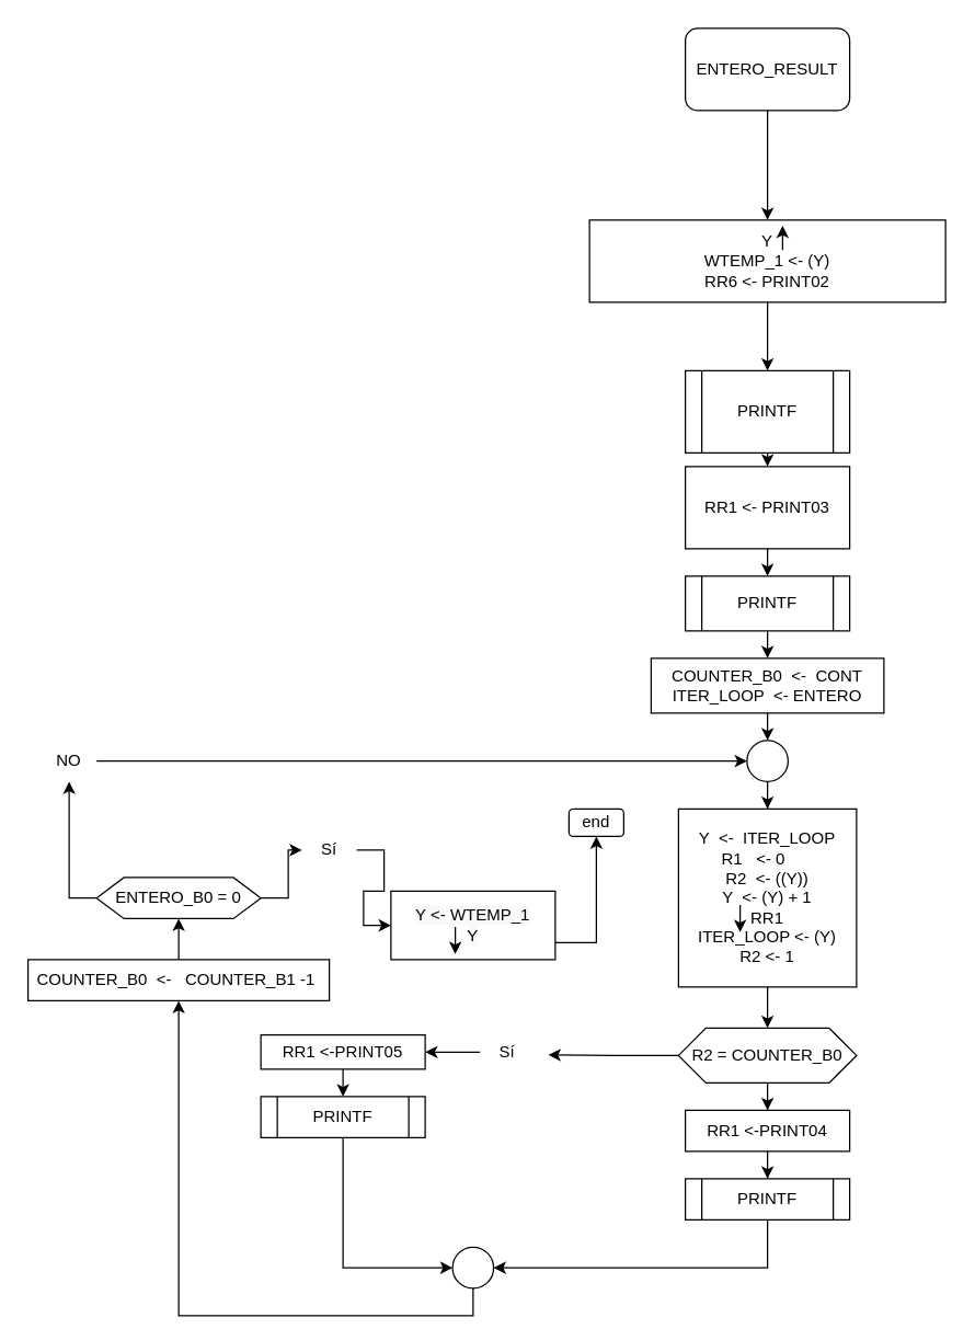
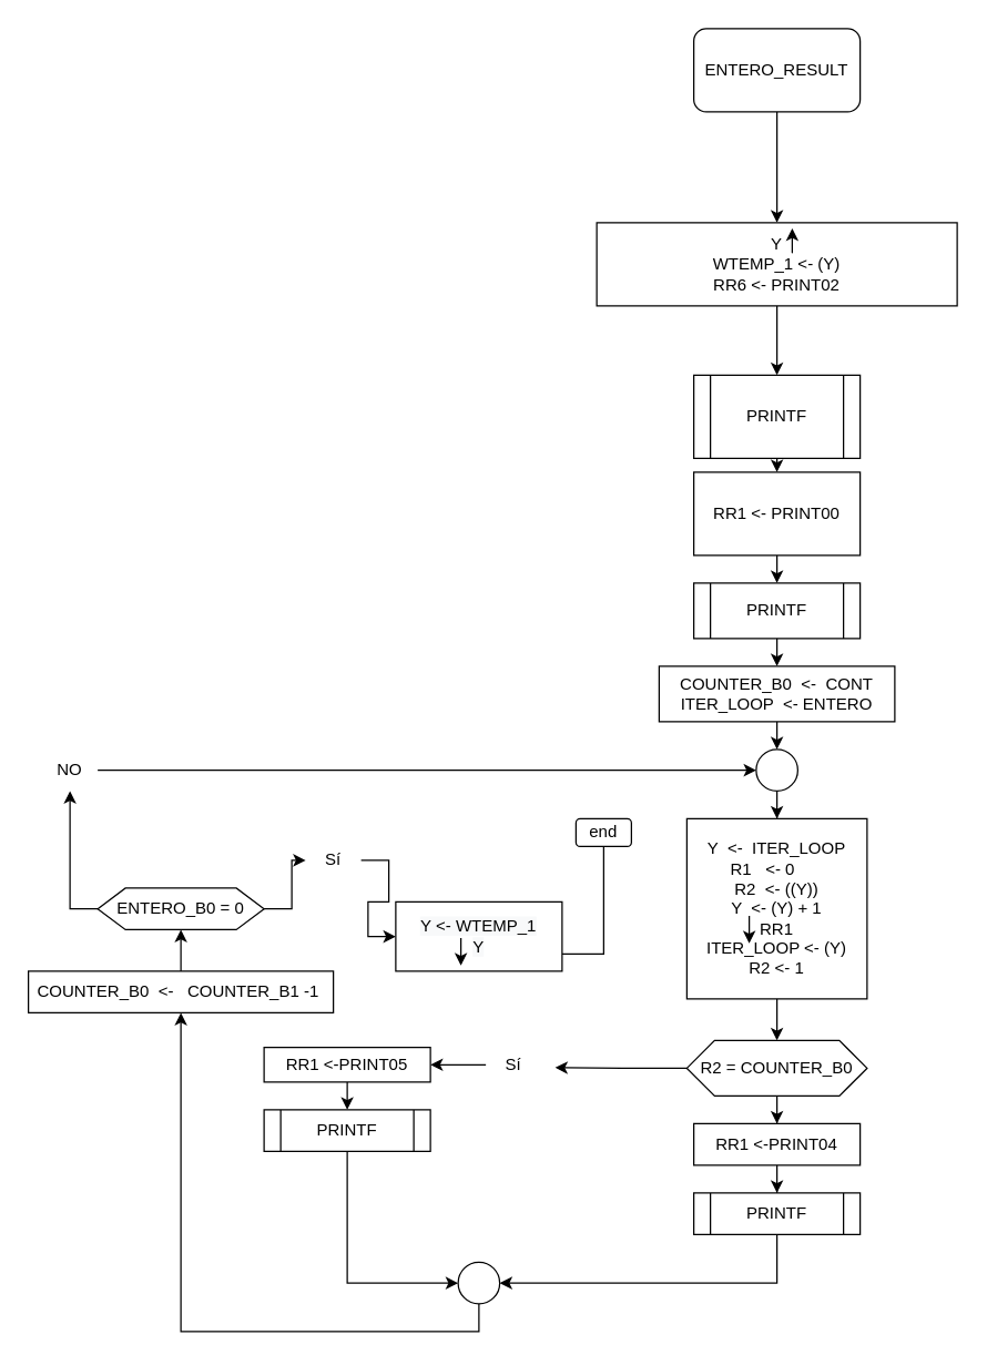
  <mxCell id="0" />
  <mxCell id="1" parent="0" />
  <mxCell id="2" style="edgeStyle=orthogonalEdgeStyle;rounded=0;orthogonalLoop=1;jettySize=auto;html=1;exitX=0.5;exitY=1;exitDx=0;exitDy=0;entryX=0.5;entryY=0;entryDx=0;entryDy=0;" edge="1" parent="1" source="3" target="4"><mxGeometry relative="1" as="geometry" /></mxCell>
  <mxCell id="3" value="ENTERO_RESULT" style="rounded=1;whiteSpace=wrap;html=1;" vertex="1" parent="1"><mxGeometry x="500" y="20" width="120" height="60" as="geometry" /></mxCell>
  <mxCell id="4" value="Y&lt;br&gt;WTEMP_1 &amp;lt;- (Y)&lt;br&gt;RR6 &amp;lt;- PRINT02" style="rounded=0;whiteSpace=wrap;html=1;" vertex="1" parent="1"><mxGeometry x="430" y="160" width="260" height="60" as="geometry" /></mxCell>
  <mxCell id="5" value="" style="endArrow=classic;html=1;" edge="1" parent="1"><mxGeometry width="50" height="50" relative="1" as="geometry"><mxPoint x="571" y="174" as="sourcePoint" /><mxPoint x="571" y="164" as="targetPoint" /><Array as="points"><mxPoint x="571" y="184" /><mxPoint x="571" y="174" /></Array></mxGeometry></mxCell>
  <mxCell id="6" value="" style="endArrow=classic;html=1;exitX=0.5;exitY=1;exitDx=0;exitDy=0;" edge="1" parent="1" source="4"><mxGeometry width="50" height="50" relative="1" as="geometry"><mxPoint x="530" y="200" as="sourcePoint" /><mxPoint x="560" y="270" as="targetPoint" /></mxGeometry></mxCell>
  <mxCell id="7" style="edgeStyle=orthogonalEdgeStyle;rounded=0;orthogonalLoop=1;jettySize=auto;html=1;exitX=0.5;exitY=1;exitDx=0;exitDy=0;entryX=0.5;entryY=0;entryDx=0;entryDy=0;" edge="1" parent="1" source="8"><mxGeometry relative="1" as="geometry"><mxPoint x="560" y="340" as="targetPoint" /></mxGeometry></mxCell>
  <mxCell id="8" value="PRINTF" style="shape=process;whiteSpace=wrap;html=1;backgroundOutline=1;" vertex="1" parent="1"><mxGeometry x="500" y="270" width="120" height="60" as="geometry" /></mxCell>
  <mxCell id="9" style="edgeStyle=orthogonalEdgeStyle;rounded=0;orthogonalLoop=1;jettySize=auto;html=1;exitX=0.5;exitY=1;exitDx=0;exitDy=0;entryX=0.5;entryY=0;entryDx=0;entryDy=0;" edge="1" parent="1" source="14" target="11"><mxGeometry relative="1" as="geometry"><mxPoint x="560" y="445" as="sourcePoint" /></mxGeometry></mxCell>
  <mxCell id="10" style="edgeStyle=orthogonalEdgeStyle;rounded=0;orthogonalLoop=1;jettySize=auto;html=1;exitX=0.5;exitY=1;exitDx=0;exitDy=0;entryX=0.5;entryY=0;entryDx=0;entryDy=0;" edge="1" parent="1" source="11" target="16"><mxGeometry relative="1" as="geometry" /></mxCell>
  <mxCell id="11" value="PRINTF" style="shape=process;whiteSpace=wrap;html=1;backgroundOutline=1;" vertex="1" parent="1"><mxGeometry x="500" y="420" width="120" height="40" as="geometry" /></mxCell>
  <mxCell id="12" style="edgeStyle=orthogonalEdgeStyle;rounded=0;orthogonalLoop=1;jettySize=auto;html=1;exitX=0.5;exitY=1;exitDx=0;exitDy=0;entryX=0.5;entryY=0;entryDx=0;entryDy=0;" edge="1" parent="1" source="13" target="21"><mxGeometry relative="1" as="geometry" /></mxCell>
  <mxCell id="13" value="Y &amp;nbsp;&amp;lt;- &amp;nbsp;ITER_LOOP&lt;br&gt;R1 &amp;nbsp; &amp;lt;- 0 &amp;nbsp; &amp;nbsp; &amp;nbsp;&lt;br&gt;R2 &amp;nbsp;&amp;lt;- ((Y))&lt;br&gt;Y &amp;nbsp;&amp;lt;- (Y) + 1&lt;br&gt;RR1&lt;br&gt;ITER_LOOP &amp;lt;- (Y)&lt;br&gt;R2 &amp;lt;- 1" style="whiteSpace=wrap;html=1;aspect=fixed;" vertex="1" parent="1"><mxGeometry x="495" y="590" width="130" height="130" as="geometry" /></mxCell>
- <mxCell id="14" value="&lt;span&gt;RR1 &amp;lt;- PRINT03&lt;/span&gt;" style="rounded=0;whiteSpace=wrap;html=1;" vertex="1" parent="1"><mxGeometry x="500" y="340" width="120" height="60" as="geometry" /></mxCell>
+ <mxCell id="14" value="&lt;span&gt;RR1 &amp;lt;- PRINT00&lt;/span&gt;" style="rounded=0;whiteSpace=wrap;html=1;" vertex="1" parent="1"><mxGeometry x="500" y="340" width="120" height="60" as="geometry" /></mxCell>
  <mxCell id="15" style="edgeStyle=orthogonalEdgeStyle;rounded=0;orthogonalLoop=1;jettySize=auto;html=1;exitX=0.5;exitY=1;exitDx=0;exitDy=0;entryX=0.5;entryY=0;entryDx=0;entryDy=0;" edge="1" parent="1" source="16" target="18"><mxGeometry relative="1" as="geometry" /></mxCell>
  <mxCell id="16" value="&lt;span&gt;COUNTER_B0 &amp;nbsp;&amp;lt;- &amp;nbsp;CONT&lt;/span&gt;&lt;br&gt;&lt;span&gt;ITER_LOOP &amp;nbsp;&amp;lt;- ENTERO&lt;/span&gt;" style="rounded=0;whiteSpace=wrap;html=1;" vertex="1" parent="1"><mxGeometry x="475" y="480" width="170" height="40" as="geometry" /></mxCell>
  <mxCell id="17" style="edgeStyle=orthogonalEdgeStyle;rounded=0;orthogonalLoop=1;jettySize=auto;html=1;exitX=0.5;exitY=1;exitDx=0;exitDy=0;" edge="1" parent="1" source="18" target="13"><mxGeometry relative="1" as="geometry" /></mxCell>
  <mxCell id="18" value="" style="ellipse;whiteSpace=wrap;html=1;aspect=fixed;" vertex="1" parent="1"><mxGeometry x="545" y="540" width="30" height="30" as="geometry" /></mxCell>
  <mxCell id="19" style="edgeStyle=orthogonalEdgeStyle;rounded=0;orthogonalLoop=1;jettySize=auto;html=1;exitX=0.5;exitY=1;exitDx=0;exitDy=0;" edge="1" parent="1" source="21" target="23"><mxGeometry relative="1" as="geometry" /></mxCell>
  <mxCell id="20" style="edgeStyle=orthogonalEdgeStyle;rounded=0;orthogonalLoop=1;jettySize=auto;html=1;exitX=0;exitY=0.5;exitDx=0;exitDy=0;" edge="1" parent="1" source="21"><mxGeometry relative="1" as="geometry"><mxPoint x="400" y="769.588" as="targetPoint" /></mxGeometry></mxCell>
  <mxCell id="21" value="R2 = COUNTER_B0" style="shape=hexagon;perimeter=hexagonPerimeter2;whiteSpace=wrap;html=1;fixedSize=1;" vertex="1" parent="1"><mxGeometry x="495" y="750" width="130" height="40" as="geometry" /></mxCell>
  <mxCell id="22" style="edgeStyle=orthogonalEdgeStyle;rounded=0;orthogonalLoop=1;jettySize=auto;html=1;" edge="1" parent="1" source="23" target="25"><mxGeometry relative="1" as="geometry" /></mxCell>
  <mxCell id="23" value="RR1 &amp;lt;-PRINT04" style="rounded=0;whiteSpace=wrap;html=1;" vertex="1" parent="1"><mxGeometry x="500" y="810" width="120" height="30" as="geometry" /></mxCell>
  <mxCell id="24" style="edgeStyle=orthogonalEdgeStyle;rounded=0;orthogonalLoop=1;jettySize=auto;html=1;exitX=0.5;exitY=1;exitDx=0;exitDy=0;entryX=1;entryY=0.5;entryDx=0;entryDy=0;" edge="1" parent="1" source="25" target="27"><mxGeometry relative="1" as="geometry" /></mxCell>
  <mxCell id="25" value="PRINTF" style="shape=process;whiteSpace=wrap;html=1;backgroundOutline=1;" vertex="1" parent="1"><mxGeometry x="500" y="860" width="120" height="30" as="geometry" /></mxCell>
  <mxCell id="26" style="edgeStyle=orthogonalEdgeStyle;rounded=0;orthogonalLoop=1;jettySize=auto;html=1;exitX=0.5;exitY=1;exitDx=0;exitDy=0;entryX=0.5;entryY=1;entryDx=0;entryDy=0;" edge="1" parent="1" source="27" target="35"><mxGeometry relative="1" as="geometry" /></mxCell>
  <mxCell id="27" value="" style="ellipse;whiteSpace=wrap;html=1;aspect=fixed;" vertex="1" parent="1"><mxGeometry x="330" y="910" width="30" height="30" as="geometry" /></mxCell>
  <mxCell id="28" style="edgeStyle=orthogonalEdgeStyle;rounded=0;orthogonalLoop=1;jettySize=auto;html=1;exitX=0;exitY=0.5;exitDx=0;exitDy=0;" edge="1" parent="1" source="29" target="31"><mxGeometry relative="1" as="geometry" /></mxCell>
  <mxCell id="29" value="Sí" style="text;html=1;strokeColor=none;fillColor=none;align=center;verticalAlign=middle;whiteSpace=wrap;rounded=0;" vertex="1" parent="1"><mxGeometry x="350" y="757.5" width="40" height="20" as="geometry" /></mxCell>
  <mxCell id="30" style="edgeStyle=orthogonalEdgeStyle;rounded=0;orthogonalLoop=1;jettySize=auto;html=1;exitX=0.5;exitY=1;exitDx=0;exitDy=0;entryX=0.5;entryY=0;entryDx=0;entryDy=0;" edge="1" parent="1" source="31" target="33"><mxGeometry relative="1" as="geometry" /></mxCell>
  <mxCell id="31" value="RR1 &amp;lt;-PRINT05" style="rounded=0;whiteSpace=wrap;html=1;" vertex="1" parent="1"><mxGeometry x="190" y="755" width="120" height="25" as="geometry" /></mxCell>
  <mxCell id="32" style="edgeStyle=orthogonalEdgeStyle;rounded=0;orthogonalLoop=1;jettySize=auto;html=1;exitX=0.5;exitY=1;exitDx=0;exitDy=0;entryX=0;entryY=0.5;entryDx=0;entryDy=0;" edge="1" parent="1" source="33" target="27"><mxGeometry relative="1" as="geometry" /></mxCell>
  <mxCell id="33" value="PRINTF" style="shape=process;whiteSpace=wrap;html=1;backgroundOutline=1;" vertex="1" parent="1"><mxGeometry x="190" y="800" width="120" height="30" as="geometry" /></mxCell>
  <mxCell id="34" style="edgeStyle=orthogonalEdgeStyle;rounded=0;orthogonalLoop=1;jettySize=auto;html=1;exitX=0.5;exitY=0;exitDx=0;exitDy=0;entryX=0.5;entryY=1;entryDx=0;entryDy=0;" edge="1" parent="1" source="35" target="38"><mxGeometry relative="1" as="geometry" /></mxCell>
  <mxCell id="35" value="COUNTER_B0 &amp;nbsp;&amp;lt;- &amp;nbsp; COUNTER_B1 -1&amp;nbsp;" style="rounded=0;whiteSpace=wrap;html=1;" vertex="1" parent="1"><mxGeometry x="20" y="700" width="220" height="30" as="geometry" /></mxCell>
  <mxCell id="36" style="edgeStyle=orthogonalEdgeStyle;rounded=0;orthogonalLoop=1;jettySize=auto;html=1;exitX=0;exitY=0.5;exitDx=0;exitDy=0;" edge="1" parent="1" source="38"><mxGeometry relative="1" as="geometry"><mxPoint x="50" y="570" as="targetPoint" /></mxGeometry></mxCell>
  <mxCell id="37" style="edgeStyle=orthogonalEdgeStyle;rounded=0;orthogonalLoop=1;jettySize=auto;html=1;entryX=0;entryY=0.5;entryDx=0;entryDy=0;" edge="1" parent="1" source="38" target="42"><mxGeometry relative="1" as="geometry" /></mxCell>
  <mxCell id="38" value="ENTERO_B0 = 0" style="shape=hexagon;perimeter=hexagonPerimeter2;whiteSpace=wrap;html=1;fixedSize=1;" vertex="1" parent="1"><mxGeometry x="70" y="640" width="120" height="30" as="geometry" /></mxCell>
  <mxCell id="39" style="edgeStyle=orthogonalEdgeStyle;rounded=0;orthogonalLoop=1;jettySize=auto;html=1;exitX=1;exitY=0.5;exitDx=0;exitDy=0;entryX=0;entryY=0.5;entryDx=0;entryDy=0;" edge="1" parent="1" source="40" target="18"><mxGeometry relative="1" as="geometry" /></mxCell>
  <mxCell id="40" value="NO" style="text;html=1;strokeColor=none;fillColor=none;align=center;verticalAlign=middle;whiteSpace=wrap;rounded=0;" vertex="1" parent="1"><mxGeometry x="30" y="545" width="40" height="20" as="geometry" /></mxCell>
  <mxCell id="41" style="edgeStyle=orthogonalEdgeStyle;rounded=0;orthogonalLoop=1;jettySize=auto;html=1;exitX=1;exitY=0.5;exitDx=0;exitDy=0;entryX=0;entryY=0.5;entryDx=0;entryDy=0;" edge="1" parent="1" source="42" target="44"><mxGeometry relative="1" as="geometry" /></mxCell>
  <mxCell id="42" value="Sí" style="text;html=1;strokeColor=none;fillColor=none;align=center;verticalAlign=middle;whiteSpace=wrap;rounded=0;" vertex="1" parent="1"><mxGeometry x="220" y="610" width="40" height="20" as="geometry" /></mxCell>
- <mxCell id="43" style="edgeStyle=orthogonalEdgeStyle;rounded=0;orthogonalLoop=1;jettySize=auto;html=1;exitX=1;exitY=0.75;exitDx=0;exitDy=0;" edge="1" parent="1" source="44" target="45"><mxGeometry relative="1" as="geometry" /></mxCell>
+ <mxCell id="43" style="edgeStyle=orthogonalEdgeStyle;rounded=0;orthogonalLoop=1;jettySize=auto;html=1;exitX=1;exitY=0.75;exitDx=0;exitDy=0;endArrow=none;" edge="1" parent="1" source="44" target="45"><mxGeometry relative="1" as="geometry" /></mxCell>
  <mxCell id="44" value="&lt;span style=&quot;color: rgb(0 , 0 , 0) ; font-family: &amp;#34;helvetica&amp;#34; ; font-size: 12px ; font-style: normal ; font-weight: normal ; letter-spacing: normal ; text-align: center ; text-indent: 0px ; text-transform: none ; word-spacing: 0px ; background-color: rgb(248 , 249 , 250) ; text-decoration: none ; display: inline ; float: none&quot;&gt;Y &amp;lt;- WTEMP_1&lt;br&gt;Y&lt;br&gt;&lt;/span&gt;" style="rounded=0;whiteSpace=wrap;html=1;" vertex="1" parent="1"><mxGeometry x="285" y="650" width="120" height="50" as="geometry" /></mxCell>
  <mxCell id="45" value="end" style="rounded=1;whiteSpace=wrap;html=1;" vertex="1" parent="1"><mxGeometry x="415" y="590" width="40" height="20" as="geometry" /></mxCell>
  <mxCell id="46" value="" style="endArrow=classic;html=1;" edge="1" parent="1"><mxGeometry width="50" height="50" relative="1" as="geometry"><mxPoint x="540" y="660" as="sourcePoint" /><mxPoint x="540" y="680" as="targetPoint" /><Array as="points"><mxPoint x="540" y="670" /><mxPoint x="540" y="660" /></Array></mxGeometry></mxCell>
  <mxCell id="47" value="" style="endArrow=classic;html=1;" edge="1" parent="1"><mxGeometry width="50" height="50" relative="1" as="geometry"><mxPoint x="332" y="676" as="sourcePoint" /><mxPoint x="332" y="696" as="targetPoint" /><Array as="points"><mxPoint x="332" y="696" /><mxPoint x="332" y="686" /></Array></mxGeometry></mxCell>
